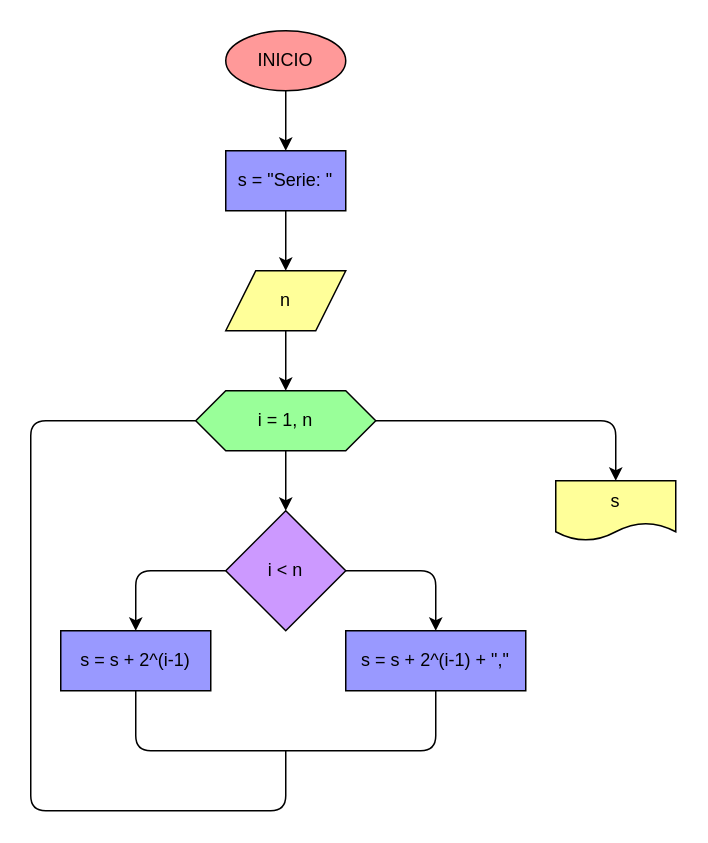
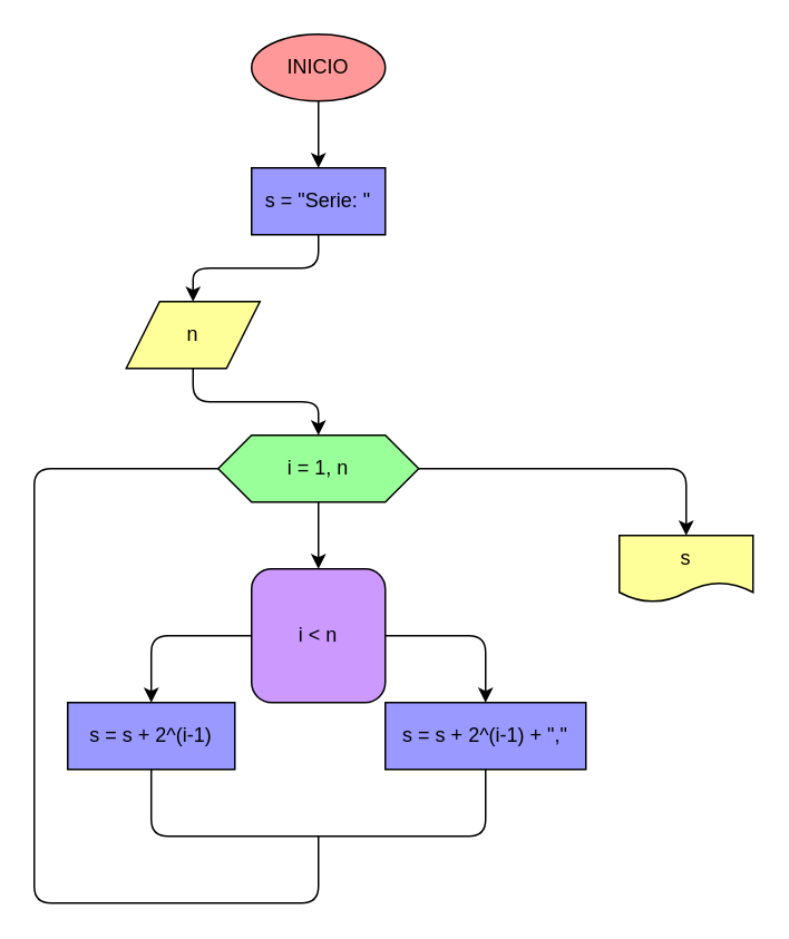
  <mxCell id="0" />
  <mxCell id="1" parent="0" />
  <mxCell id="2" value="" style="edgeStyle=none;html=1;strokeColor=#000000;" parent="1" source="3" edge="1"><mxGeometry relative="1" as="geometry"><mxPoint x="190" y="100" as="targetPoint" /></mxGeometry></mxCell>
  <mxCell id="3" value="INICIO" style="ellipse;whiteSpace=wrap;html=1;strokeColor=#000000;fontColor=#000000;fillColor=#FF9999;" parent="1" vertex="1"><mxGeometry x="150" y="20" width="80" height="40" as="geometry" /></mxCell>
  <mxCell id="4" style="edgeStyle=orthogonalEdgeStyle;html=1;exitX=0.5;exitY=1;exitDx=0;exitDy=0;entryX=0.5;entryY=0;entryDx=0;entryDy=0;strokeColor=#000000;" parent="1" source="5" target="10" edge="1"><mxGeometry relative="1" as="geometry" /></mxCell>
- <mxCell id="5" value="n" style="shape=parallelogram;perimeter=parallelogramPerimeter;whiteSpace=wrap;html=1;fixedSize=1;fillColor=#FFFF99;strokeColor=#000000;fontColor=#000000;" parent="1" vertex="1"><mxGeometry x="150" y="180" width="80" height="40" as="geometry" /></mxCell>
+ <mxCell id="5" value="n" style="shape=parallelogram;perimeter=parallelogramPerimeter;whiteSpace=wrap;html=1;fixedSize=1;fillColor=#FFFF99;strokeColor=#000000;fontColor=#000000;" parent="1" vertex="1"><mxGeometry x="75" y="180" width="80" height="40" as="geometry" /></mxCell>
  <mxCell id="6" style="edgeStyle=orthogonalEdgeStyle;html=1;exitX=0.5;exitY=1;exitDx=0;exitDy=0;entryX=0.5;entryY=0;entryDx=0;entryDy=0;strokeColor=#000000;" parent="1" source="7" target="5" edge="1"><mxGeometry relative="1" as="geometry" /></mxCell>
  <mxCell id="7" value="s = &quot;Serie: &quot;" style="whiteSpace=wrap;html=1;fillColor=#9999FF;strokeColor=#000000;fontColor=#000000;" parent="1" vertex="1"><mxGeometry x="150" y="100" width="80" height="40" as="geometry" /></mxCell>
  <mxCell id="8" style="edgeStyle=orthogonalEdgeStyle;html=1;exitX=0.5;exitY=1;exitDx=0;exitDy=0;entryX=0.5;entryY=0;entryDx=0;entryDy=0;strokeColor=#000000;" parent="1" source="10" target="13" edge="1"><mxGeometry relative="1" as="geometry" /></mxCell>
  <mxCell id="9" value="" style="edgeStyle=orthogonalEdgeStyle;html=1;strokeColor=#000000;entryX=0.5;entryY=0;entryDx=0;entryDy=0;" parent="1" source="10" target="18" edge="1"><mxGeometry relative="1" as="geometry" /></mxCell>
  <mxCell id="10" value="i = 1, n" style="shape=hexagon;perimeter=hexagonPerimeter2;whiteSpace=wrap;html=1;fixedSize=1;strokeColor=#000000;fontColor=#000000;fillColor=#99FF99;" parent="1" vertex="1"><mxGeometry x="130" y="260" width="120" height="40" as="geometry" /></mxCell>
  <mxCell id="11" value="" style="edgeStyle=orthogonalEdgeStyle;html=1;strokeColor=#000000;entryX=0.5;entryY=0;entryDx=0;entryDy=0;exitX=1;exitY=0.5;exitDx=0;exitDy=0;" parent="1" source="13" target="14" edge="1"><mxGeometry relative="1" as="geometry" /></mxCell>
  <mxCell id="12" style="edgeStyle=orthogonalEdgeStyle;html=1;exitX=0;exitY=0.5;exitDx=0;exitDy=0;entryX=0.5;entryY=0;entryDx=0;entryDy=0;strokeColor=#000000;" parent="1" source="13" target="15" edge="1"><mxGeometry relative="1" as="geometry" /></mxCell>
- <mxCell id="13" value="i &amp;lt; n" style="rhombus;whiteSpace=wrap;html=1;fillColor=#CC99FF;strokeColor=#000000;fontColor=#000000;" parent="1" vertex="1"><mxGeometry x="150" y="340" width="80" height="80" as="geometry" /></mxCell>
+ <mxCell id="13" value="i &amp;lt; n" style="whiteSpace=wrap;html=1;fillColor=#CC99FF;strokeColor=#000000;fontColor=#000000;rounded=1;" parent="1" vertex="1"><mxGeometry x="150" y="340" width="80" height="80" as="geometry" /></mxCell>
  <mxCell id="14" value="s = s + 2^(i-1) + &quot;,&quot;" style="whiteSpace=wrap;html=1;fillColor=#9999FF;strokeColor=#000000;fontColor=#000000;" parent="1" vertex="1"><mxGeometry x="230" y="420" width="120" height="40" as="geometry" /></mxCell>
  <mxCell id="15" value="s = s + 2^(i-1)" style="whiteSpace=wrap;html=1;fillColor=#9999FF;strokeColor=#000000;fontColor=#000000;" parent="1" vertex="1"><mxGeometry x="40" y="420" width="100" height="40" as="geometry" /></mxCell>
  <mxCell id="16" value="" style="endArrow=none;html=1;strokeColor=#000000;entryX=0.5;entryY=1;entryDx=0;entryDy=0;exitX=0.5;exitY=1;exitDx=0;exitDy=0;" parent="1" source="15" target="14" edge="1"><mxGeometry width="50" height="50" relative="1" as="geometry"><mxPoint x="270" y="560" as="sourcePoint" /><mxPoint x="320" y="510" as="targetPoint" /><Array as="points"><mxPoint x="90" y="500" /><mxPoint x="290" y="500" /></Array></mxGeometry></mxCell>
  <mxCell id="17" value="" style="endArrow=none;html=1;strokeColor=#000000;exitX=0;exitY=0.5;exitDx=0;exitDy=0;" parent="1" source="10" edge="1"><mxGeometry width="50" height="50" relative="1" as="geometry"><mxPoint x="-30" y="480" as="sourcePoint" /><mxPoint x="190" y="500" as="targetPoint" /><Array as="points"><mxPoint x="20" y="280" /><mxPoint x="20" y="540" /><mxPoint x="190" y="540" /></Array></mxGeometry></mxCell>
  <mxCell id="18" value="s" style="shape=document;whiteSpace=wrap;html=1;boundedLbl=1;fillColor=#FFFF99;strokeColor=#000000;fontColor=#000000;" parent="1" vertex="1"><mxGeometry x="370" y="320" width="80" height="40" as="geometry" /></mxCell>
